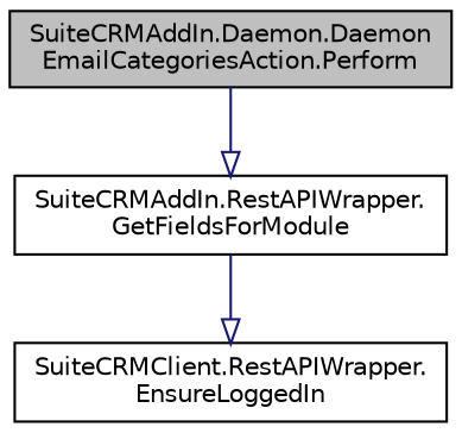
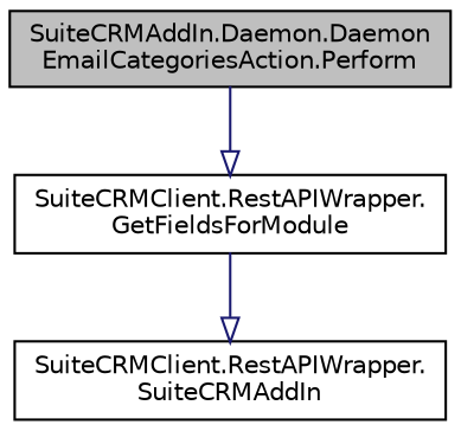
  digraph {
    rankdir=TB
    node [color=black fillcolor=white fontname=Helvetica fontsize=10 shape=record style=filled]
    edge [arrowhead=onormal color=midnightblue fontname=Helvetica fontsize=10 labelfontname=Helvetica labelfontsize=10 style=solid]
    n1 [fillcolor=grey75 fontcolor=black height=0.2 label="SuiteCRMAddIn.Daemon.Daemon\lEmailCategoriesAction.Perform" width=0.4]
-   n2 [height=0.2 label="SuiteCRMAddIn.RestAPIWrapper.\lGetFieldsForModule" width=0.4]
-   n3 [height=0.2 label="SuiteCRMClient.RestAPIWrapper.\lEnsureLoggedIn" width=0.4]
+   n2 [height=0.2 label="SuiteCRMClient.RestAPIWrapper.\lGetFieldsForModule" width=0.4]
+   n3 [height=0.2 label="SuiteCRMClient.RestAPIWrapper.\lSuiteCRMAddIn" width=0.4]
    n1 -> n2
    n2 -> n3
  }
